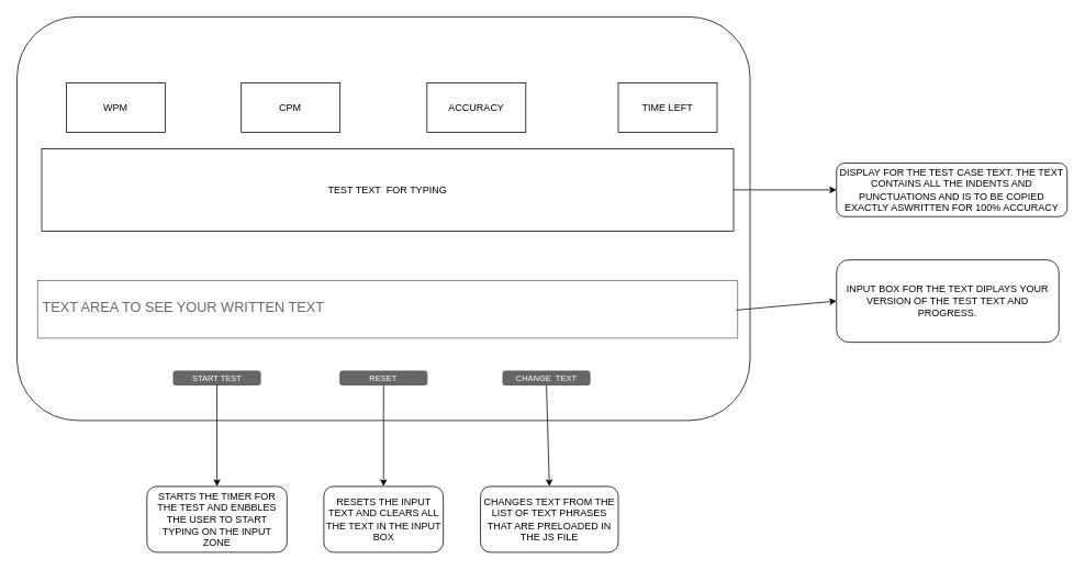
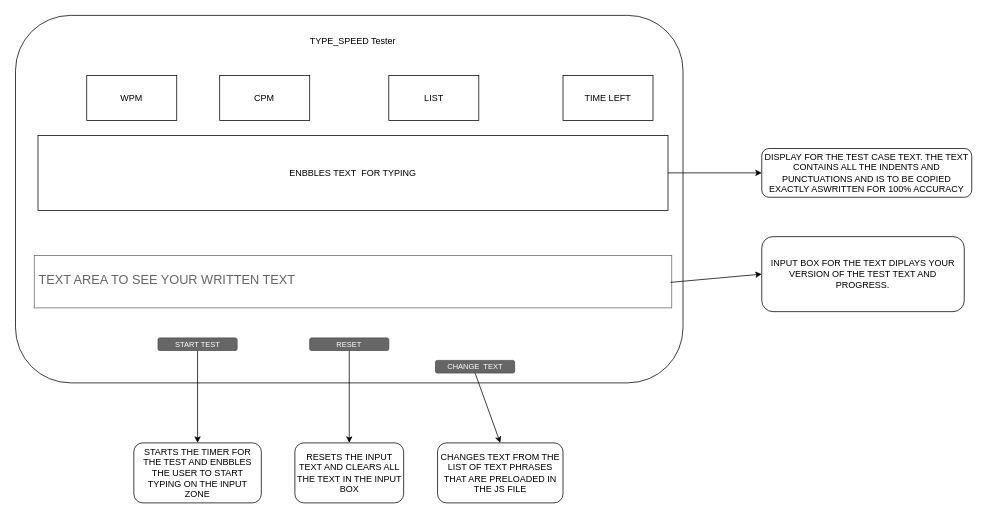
  <mxCell id="0" />
  <mxCell id="1" parent="0" />
  <mxCell id="2" value="" style="rounded=1;whiteSpace=wrap;html=1;" vertex="1" parent="1"><mxGeometry x="20" y="20" width="890" height="490" as="geometry" /></mxCell>
+ <mxCell id="3" value="TYPE_SPEED Tester" style="text;html=1;align=center;verticalAlign=middle;whiteSpace=wrap;rounded=0;" vertex="1" parent="1"><mxGeometry x="380" y="30" width="180" height="50" as="geometry" /></mxCell>
  <mxCell id="4" style="edgeStyle=none;html=1;exitX=1;exitY=0.5;exitDx=0;exitDy=0;" edge="1" parent="1" source="5" target="13"><mxGeometry relative="1" as="geometry"><mxPoint x="1060" y="160" as="targetPoint" /></mxGeometry></mxCell>
- <mxCell id="5" value="TEST TEXT&amp;nbsp; FOR TYPING" style="rounded=0;whiteSpace=wrap;html=1;" vertex="1" parent="1"><mxGeometry x="50" y="180" width="840" height="100" as="geometry" /></mxCell>
+ <mxCell id="5" value="ENBBLES TEXT&amp;nbsp; FOR TYPING" style="rounded=0;whiteSpace=wrap;html=1;" vertex="1" parent="1"><mxGeometry x="50" y="180" width="840" height="100" as="geometry" /></mxCell>
  <mxCell id="6" value="TEXT AREA TO SEE YOUR WRITTEN TEXT" style="strokeWidth=1;shadow=0;dashed=0;align=center;html=1;shape=mxgraph.mockup.text.textBox;fontColor=#666666;align=left;fontSize=17;spacingLeft=4;spacingTop=-3;whiteSpace=wrap;strokeColor=#666666;mainText=" vertex="1" parent="1"><mxGeometry x="45" y="340" width="850" height="70" as="geometry" /></mxCell>
  <mxCell id="7" style="edgeStyle=none;html=1;exitX=0.5;exitY=1;exitDx=0;exitDy=0;entryX=0.5;entryY=0;entryDx=0;entryDy=0;" edge="1" parent="1" source="8" target="20"><mxGeometry relative="1" as="geometry" /></mxCell>
  <mxCell id="8" value="RESET" style="rounded=1;html=1;shadow=0;dashed=0;whiteSpace=wrap;fontSize=10;fillColor=#666666;align=center;strokeColor=#4D4D4D;fontColor=#ffffff;" vertex="1" parent="1"><mxGeometry x="412.25" y="450" width="105.5" height="16.88" as="geometry" /></mxCell>
  <mxCell id="9" style="edgeStyle=none;html=1;exitX=0.5;exitY=1;exitDx=0;exitDy=0;entryX=0.5;entryY=0;entryDx=0;entryDy=0;" edge="1" parent="1" source="10" target="19"><mxGeometry relative="1" as="geometry"><mxPoint x="263" y="570" as="targetPoint" /></mxGeometry></mxCell>
  <mxCell id="10" value="START TEST" style="rounded=1;html=1;shadow=0;dashed=0;whiteSpace=wrap;fontSize=10;fillColor=#666666;align=center;strokeColor=#4D4D4D;fontColor=#ffffff;" vertex="1" parent="1"><mxGeometry x="210" y="450" width="105.5" height="16.88" as="geometry" /></mxCell>
  <mxCell id="11" style="edgeStyle=none;html=1;exitX=0.5;exitY=1;exitDx=0;exitDy=0;entryX=0.5;entryY=0;entryDx=0;entryDy=0;" edge="1" parent="1" source="12" target="21"><mxGeometry relative="1" as="geometry" /></mxCell>
- <mxCell id="12" value="CHANGE&amp;nbsp; TEXT" style="rounded=1;html=1;shadow=0;dashed=0;whiteSpace=wrap;fontSize=10;fillColor=#666666;align=center;strokeColor=#4D4D4D;fontColor=#ffffff;" vertex="1" parent="1"><mxGeometry x="610" y="450" width="105.5" height="16.88" as="geometry" /></mxCell>
+ <mxCell id="12" value="CHANGE&amp;nbsp; TEXT" style="rounded=1;html=1;shadow=0;dashed=0;whiteSpace=wrap;fontSize=10;fillColor=#666666;align=center;strokeColor=#4D4D4D;fontColor=#ffffff;" vertex="1" parent="1"><mxGeometry x="580" y="480" width="105.5" height="16.88" as="geometry" /></mxCell>
  <mxCell id="13" value="&lt;span style=&quot;font-weight: normal;&quot;&gt;DISPLAY FOR THE TEST CASE TEXT. THE TEXT CONTAINS ALL THE INDENTS AND PUNCTUATIONS AND IS TO BE COPIED EXACTLY ASWRITTEN FOR 100% ACCURACY&lt;/span&gt;" style="rounded=1;whiteSpace=wrap;html=1;fontStyle=1" vertex="1" parent="1"><mxGeometry x="1015" y="197.5" width="280" height="65" as="geometry" /></mxCell>
  <mxCell id="14" value="INPUT BOX FOR THE TEXT DIPLAYS YOUR VERSION OF THE TEST TEXT AND PROGRESS." style="rounded=1;whiteSpace=wrap;html=1;" vertex="1" parent="1"><mxGeometry x="1015" y="315" width="270" height="100" as="geometry" /></mxCell>
- <mxCell id="15" value="WPM" style="rounded=0;whiteSpace=wrap;html=1;" vertex="1" parent="1"><mxGeometry x="80" y="100" width="120" height="60" as="geometry" /></mxCell>
+ <mxCell id="15" value="WPM" style="rounded=0;whiteSpace=wrap;html=1;" vertex="1" parent="1"><mxGeometry x="115" y="100" width="120" height="60" as="geometry" /></mxCell>
  <mxCell id="16" value="CPM" style="rounded=0;whiteSpace=wrap;html=1;" vertex="1" parent="1"><mxGeometry x="292.25" y="100" width="120" height="60" as="geometry" /></mxCell>
- <mxCell id="17" value="ACCURACY" style="rounded=0;whiteSpace=wrap;html=1;" vertex="1" parent="1"><mxGeometry x="517.75" y="100" width="120" height="60" as="geometry" /></mxCell>
+ <mxCell id="17" value="LIST" style="rounded=0;whiteSpace=wrap;html=1;" vertex="1" parent="1"><mxGeometry x="517.75" y="100" width="120" height="60" as="geometry" /></mxCell>
  <mxCell id="18" value="TIME LEFT" style="rounded=0;whiteSpace=wrap;html=1;" vertex="1" parent="1"><mxGeometry x="750" y="100" width="120" height="60" as="geometry" /></mxCell>
  <mxCell id="19" value="STARTS THE TIMER FOR THE TEST AND ENBBLES THE USER TO START TYPING ON THE INPUT ZONE" style="rounded=1;whiteSpace=wrap;html=1;" vertex="1" parent="1"><mxGeometry x="177.75" y="590" width="170" height="80" as="geometry" /></mxCell>
  <mxCell id="20" value="RESETS THE INPUT TEXT AND CLEARS ALL THE TEXT IN THE INPUT BOX" style="rounded=1;whiteSpace=wrap;html=1;" vertex="1" parent="1"><mxGeometry x="392.5" y="590" width="145" height="80" as="geometry" /></mxCell>
  <mxCell id="21" value="CHANGES TEXT FROM THE LIST OF TEXT PHRASES THAT ARE PRELOADED IN THE JS FILE" style="rounded=1;whiteSpace=wrap;html=1;" vertex="1" parent="1"><mxGeometry x="582.75" y="590" width="167.25" height="80" as="geometry" /></mxCell>
  <mxCell id="22" value="" style="endArrow=classic;html=1;exitX=0.998;exitY=0.514;exitDx=0;exitDy=0;exitPerimeter=0;entryX=0;entryY=0.5;entryDx=0;entryDy=0;" edge="1" parent="1" source="6" target="14"><mxGeometry width="50" height="50" relative="1" as="geometry"><mxPoint x="500" y="430" as="sourcePoint" /><mxPoint x="550" y="380" as="targetPoint" /></mxGeometry></mxCell>
